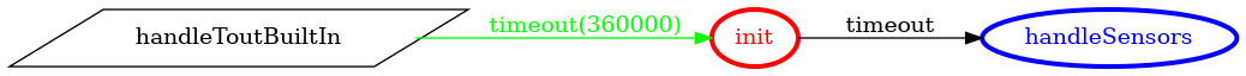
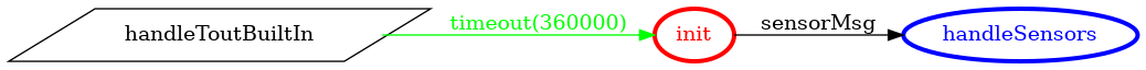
  digraph {
    rankdir=LR
    node [penwidth=3 shape=ellipse]
    init [color=red fontcolor=red]
    handleSensors [color=blue fontcolor=blue]
    handleToutBuiltIn [shape=parallelogram penwidth=""]
-   init -> handleSensors [color=black fontcolor=black label=timeout]
+   init -> handleSensors [color=black fontcolor=black label=sensorMsg]
    handleToutBuiltIn -> init [color=green fontcolor=green label="timeout(360000)"]
  }
